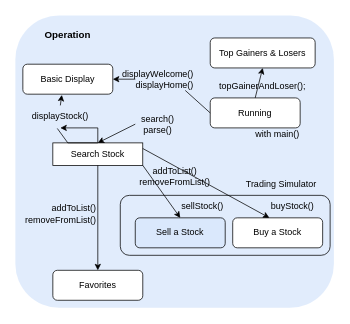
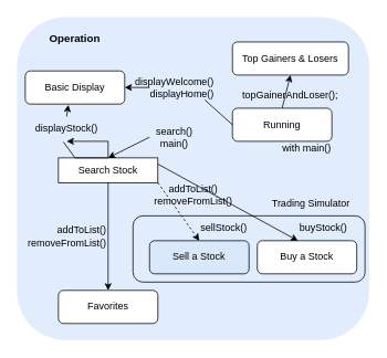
  <mxCell id="0" />
  <mxCell id="1" parent="0" />
  <mxCell id="2" value="" style="rounded=1;whiteSpace=wrap;html=1;fillColor=#dae8fc;strokeColor=none;opacity=80;" vertex="1" parent="1"><mxGeometry x="20" y="20" width="425" height="390" as="geometry" /></mxCell>
  <mxCell id="3" value="Sell a Stock" style="rounded=1;whiteSpace=wrap;html=1;fillColor=#dae8fc;" vertex="1" parent="1"><mxGeometry x="180" y="290" width="120" height="40" as="geometry" /></mxCell>
  <mxCell id="4" value="Buy a Stock" style="rounded=1;whiteSpace=wrap;html=1;" vertex="1" parent="1"><mxGeometry x="310" y="290" width="120" height="40" as="geometry" /></mxCell>
  <mxCell id="5" value="" style="edgeStyle=orthogonalEdgeStyle;rounded=0;orthogonalLoop=1;jettySize=auto;html=1;" edge="1" parent="1" source="6" target="19"><mxGeometry relative="1" as="geometry" /></mxCell>
  <mxCell id="6" value="Search Stock" style="whiteSpace=wrap;html=1;rounded=0;" vertex="1" parent="1"><mxGeometry x="70" y="190" width="120" height="30" as="geometry" /></mxCell>
  <mxCell id="7" value="Running" style="rounded=1;whiteSpace=wrap;html=1;" vertex="1" parent="1"><mxGeometry x="280" y="130" width="120" height="40" as="geometry" /></mxCell>
  <mxCell id="8" value="Basic Display" style="rounded=1;whiteSpace=wrap;html=1;" vertex="1" parent="1"><mxGeometry x="30" y="85" width="120" height="40" as="geometry" /></mxCell>
  <mxCell id="9" value="&lt;b style=&quot;font-size: 13px;&quot;&gt;Operation&lt;/b&gt;" style="text;html=1;strokeColor=none;fillColor=none;align=center;verticalAlign=middle;whiteSpace=wrap;rounded=0;opacity=80;fontSize=13;" vertex="1" parent="1"><mxGeometry x="60" y="30" width="60" height="30" as="geometry" /></mxCell>
  <mxCell id="10" value="buyStock()" style="text;html=1;strokeColor=none;fillColor=none;align=center;verticalAlign=middle;whiteSpace=wrap;rounded=0;opacity=80;" vertex="1" parent="1"><mxGeometry x="360" y="260" width="60" height="30" as="geometry" /></mxCell>
  <mxCell id="11" value="" style="endArrow=classic;html=1;rounded=0;startArrow=none;" edge="1" parent="1" target="8"><mxGeometry width="50" height="50" relative="1" as="geometry"><mxPoint x="180" y="105" as="sourcePoint" /><mxPoint x="160" y="160" as="targetPoint" /></mxGeometry></mxCell>
  <mxCell id="12" value="with main()" style="text;html=1;strokeColor=none;fillColor=none;align=center;verticalAlign=middle;whiteSpace=wrap;rounded=0;opacity=80;" vertex="1" parent="1"><mxGeometry x="330" y="162.5" width="80" height="30" as="geometry" /></mxCell>
  <mxCell id="13" value="displayWelcome()&lt;br&gt;displayHome()" style="text;html=1;strokeColor=none;fillColor=none;align=right;verticalAlign=middle;whiteSpace=wrap;rounded=0;opacity=80;" vertex="1" parent="1"><mxGeometry x="200" y="90" width="60" height="30" as="geometry" /></mxCell>
  <mxCell id="14" value="" style="endArrow=none;html=1;rounded=0;exitX=0;exitY=0.5;exitDx=0;exitDy=0;" edge="1" parent="1" source="7" target="13"><mxGeometry width="50" height="50" relative="1" as="geometry"><mxPoint x="280" y="150" as="sourcePoint" /><mxPoint x="150" y="150" as="targetPoint" /></mxGeometry></mxCell>
  <mxCell id="15" value="" style="endArrow=classic;html=1;rounded=0;exitX=0;exitY=0.5;exitDx=0;exitDy=0;entryX=0.5;entryY=0;entryDx=0;entryDy=0;startArrow=none;" edge="1" parent="1" source="17" target="6"><mxGeometry width="50" height="50" relative="1" as="geometry"><mxPoint x="110" y="210" as="sourcePoint" /><mxPoint x="220" y="155" as="targetPoint" /></mxGeometry></mxCell>
  <mxCell id="16" value="" style="endArrow=classic;html=1;rounded=0;entryX=0.433;entryY=1.025;entryDx=0;entryDy=0;entryPerimeter=0;exitX=0.5;exitY=0;exitDx=0;exitDy=0;startArrow=none;" edge="1" parent="1" source="19" target="8"><mxGeometry width="50" height="50" relative="1" as="geometry"><mxPoint x="110" y="210" as="sourcePoint" /><mxPoint x="160" y="160" as="targetPoint" /><Array as="points" /></mxGeometry></mxCell>
- <mxCell id="17" value="search()&lt;br&gt;parse()" style="text;html=1;strokeColor=none;fillColor=none;align=center;verticalAlign=middle;whiteSpace=wrap;rounded=0;opacity=80;" vertex="1" parent="1"><mxGeometry x="180" y="150" width="60" height="30" as="geometry" /></mxCell>
+ <mxCell id="17" value="search()&lt;br&gt;main()" style="text;html=1;strokeColor=none;fillColor=none;align=center;verticalAlign=middle;whiteSpace=wrap;rounded=0;opacity=80;" vertex="1" parent="1"><mxGeometry x="180" y="150" width="60" height="30" as="geometry" /></mxCell>
  <mxCell id="18" value="" style="rounded=1;whiteSpace=wrap;html=1;gradientColor=#ffffff;strokeWidth=1;fillColor=none;" vertex="1" parent="1"><mxGeometry x="160" y="260" width="280" height="80" as="geometry" /></mxCell>
  <mxCell id="19" value="displayStock()" style="text;html=1;strokeColor=none;fillColor=none;align=center;verticalAlign=middle;whiteSpace=wrap;rounded=0;opacity=80;" vertex="1" parent="1"><mxGeometry x="50" y="140" width="60" height="30" as="geometry" /></mxCell>
  <mxCell id="20" value="" style="endArrow=none;html=1;rounded=0;entryX=0.433;entryY=1.025;entryDx=0;entryDy=0;entryPerimeter=0;exitX=0.5;exitY=0;exitDx=0;exitDy=0;" edge="1" parent="1" source="6" target="19"><mxGeometry width="50" height="50" relative="1" as="geometry"><mxPoint x="90" y="200" as="sourcePoint" /><mxPoint x="81.96" y="126" as="targetPoint" /><Array as="points"><mxPoint x="90" y="190" /></Array></mxGeometry></mxCell>
- <mxCell id="21" value="" style="endArrow=classic;html=1;rounded=0;entryX=0.5;entryY=0;entryDx=0;entryDy=0;exitX=1;exitY=1;exitDx=0;exitDy=0;" edge="1" parent="1" source="6" target="3"><mxGeometry width="50" height="50" relative="1" as="geometry"><mxPoint x="90" y="230" as="sourcePoint" /><mxPoint x="240" y="260" as="targetPoint" /></mxGeometry></mxCell>
+ <mxCell id="21" value="" style="endArrow=classic;html=1;rounded=0;entryX=0.5;entryY=0;entryDx=0;entryDy=0;exitX=1;exitY=1;exitDx=0;exitDy=0;dashed=1;" edge="1" parent="1" source="6" target="3"><mxGeometry width="50" height="50" relative="1" as="geometry"><mxPoint x="90" y="230" as="sourcePoint" /><mxPoint x="240" y="260" as="targetPoint" /></mxGeometry></mxCell>
  <mxCell id="22" value="" style="endArrow=classic;html=1;rounded=0;exitX=1;exitY=0.25;exitDx=0;exitDy=0;entryX=0.408;entryY=0;entryDx=0;entryDy=0;entryPerimeter=0;" edge="1" parent="1" source="6" target="4"><mxGeometry width="50" height="50" relative="1" as="geometry"><mxPoint x="110" y="210" as="sourcePoint" /><mxPoint x="160" y="160" as="targetPoint" /><Array as="points" /></mxGeometry></mxCell>
  <mxCell id="23" value="sellStock()" style="text;html=1;strokeColor=none;fillColor=none;align=center;verticalAlign=middle;whiteSpace=wrap;rounded=0;opacity=80;" vertex="1" parent="1"><mxGeometry x="240" y="260" width="60" height="30" as="geometry" /></mxCell>
  <mxCell id="24" value="Trading Simulator" style="text;html=1;strokeColor=none;fillColor=none;align=center;verticalAlign=middle;whiteSpace=wrap;rounded=0;" vertex="1" parent="1"><mxGeometry x="320" y="230" width="110" height="30" as="geometry" /></mxCell>
- <mxCell id="25" value="Favorites" style="rounded=1;whiteSpace=wrap;html=1;" vertex="1" parent="1"><mxGeometry x="70" y="360" width="120" height="40" as="geometry" /></mxCell>
+ <mxCell id="25" value="Favorites" style="rounded=1;whiteSpace=wrap;html=1;" vertex="1" parent="1"><mxGeometry x="70" y="350" width="120" height="40" as="geometry" /></mxCell>
  <mxCell id="26" value="" style="endArrow=classic;html=1;rounded=0;exitX=0.5;exitY=1;exitDx=0;exitDy=0;entryX=0.5;entryY=0;entryDx=0;entryDy=0;" edge="1" parent="1" source="6" target="25"><mxGeometry width="50" height="50" relative="1" as="geometry"><mxPoint x="85" y="305" as="sourcePoint" /><mxPoint x="135" y="255" as="targetPoint" /></mxGeometry></mxCell>
  <mxCell id="27" value="addToList()&lt;br&gt;removeFromList()" style="text;html=1;strokeColor=none;fillColor=none;align=right;verticalAlign=middle;whiteSpace=wrap;rounded=0;opacity=80;" vertex="1" parent="1"><mxGeometry x="70" y="270" width="60" height="30" as="geometry" /></mxCell>
  <mxCell id="28" value="addToList()&lt;br&gt;removeFromList()" style="text;html=1;strokeColor=none;fillColor=none;align=center;verticalAlign=middle;whiteSpace=wrap;rounded=0;opacity=80;" vertex="1" parent="1"><mxGeometry x="202.5" y="220" width="60" height="30" as="geometry" /></mxCell>
  <mxCell id="29" value="" style="endArrow=classic;html=1;rounded=0;entryX=0.5;entryY=1;entryDx=0;entryDy=0;" edge="1" parent="1" target="30"><mxGeometry width="50" height="50" relative="1" as="geometry"><mxPoint x="340" y="130" as="sourcePoint" /><mxPoint x="360" y="90" as="targetPoint" /></mxGeometry></mxCell>
  <mxCell id="30" value="Top Gainers &amp;amp; Losers" style="rounded=1;whiteSpace=wrap;html=1;" vertex="1" parent="1"><mxGeometry x="280" y="50" width="140" height="40" as="geometry" /></mxCell>
  <mxCell id="31" value="topGainerAndLoser();" style="text;html=1;strokeColor=none;fillColor=none;align=center;verticalAlign=middle;whiteSpace=wrap;rounded=0;" vertex="1" parent="1"><mxGeometry x="320" y="100" width="60" height="30" as="geometry" /></mxCell>
